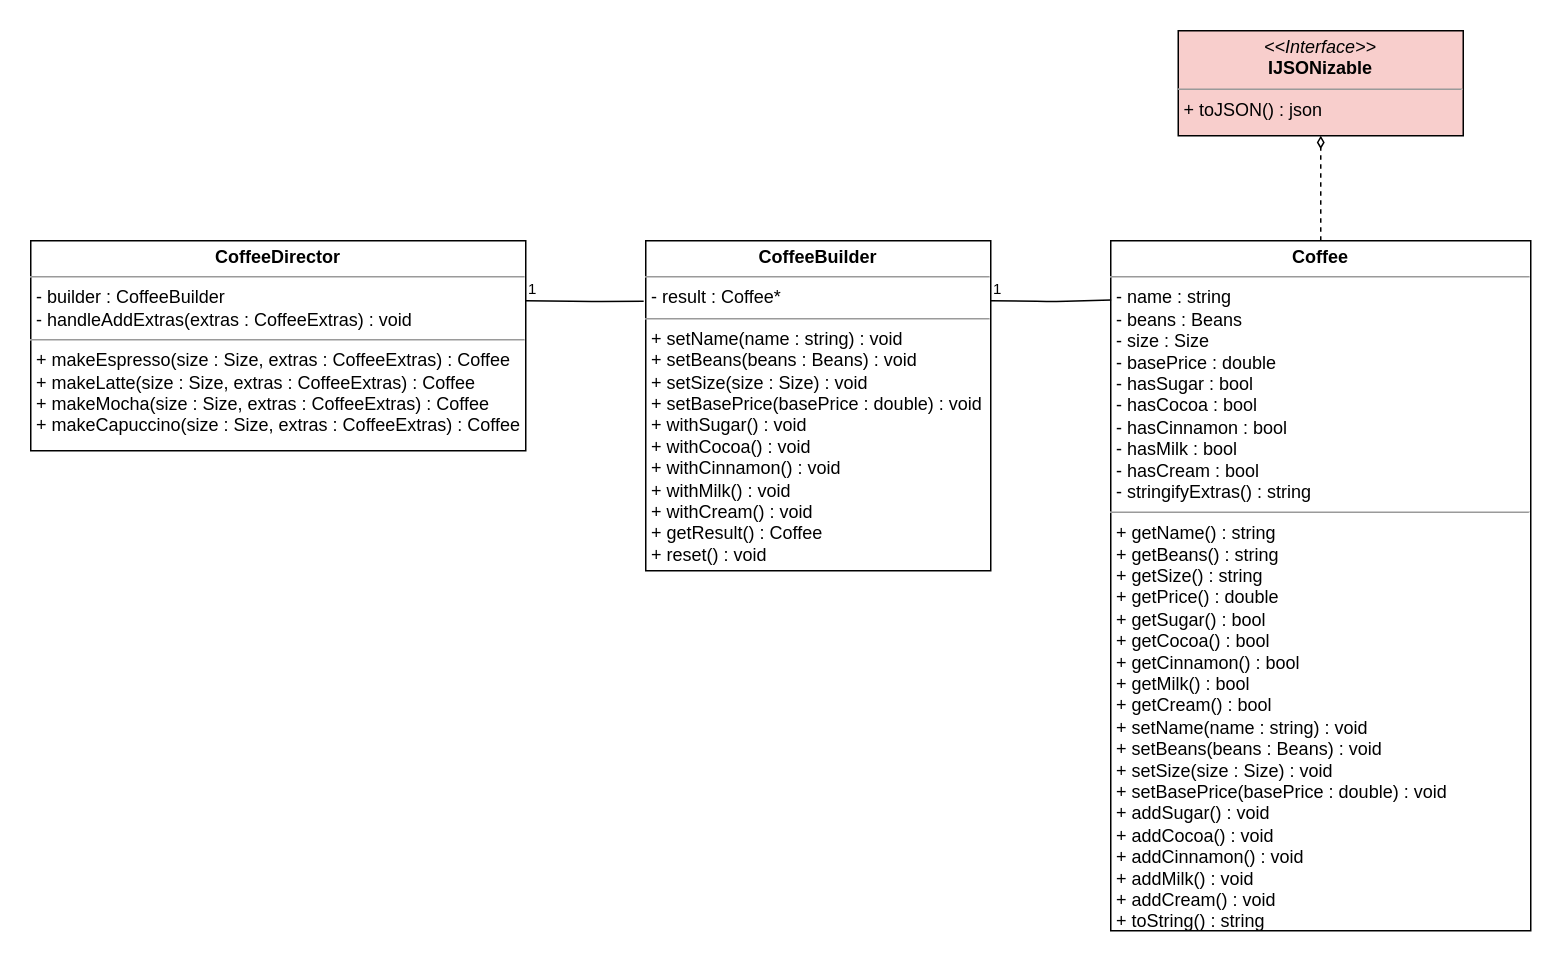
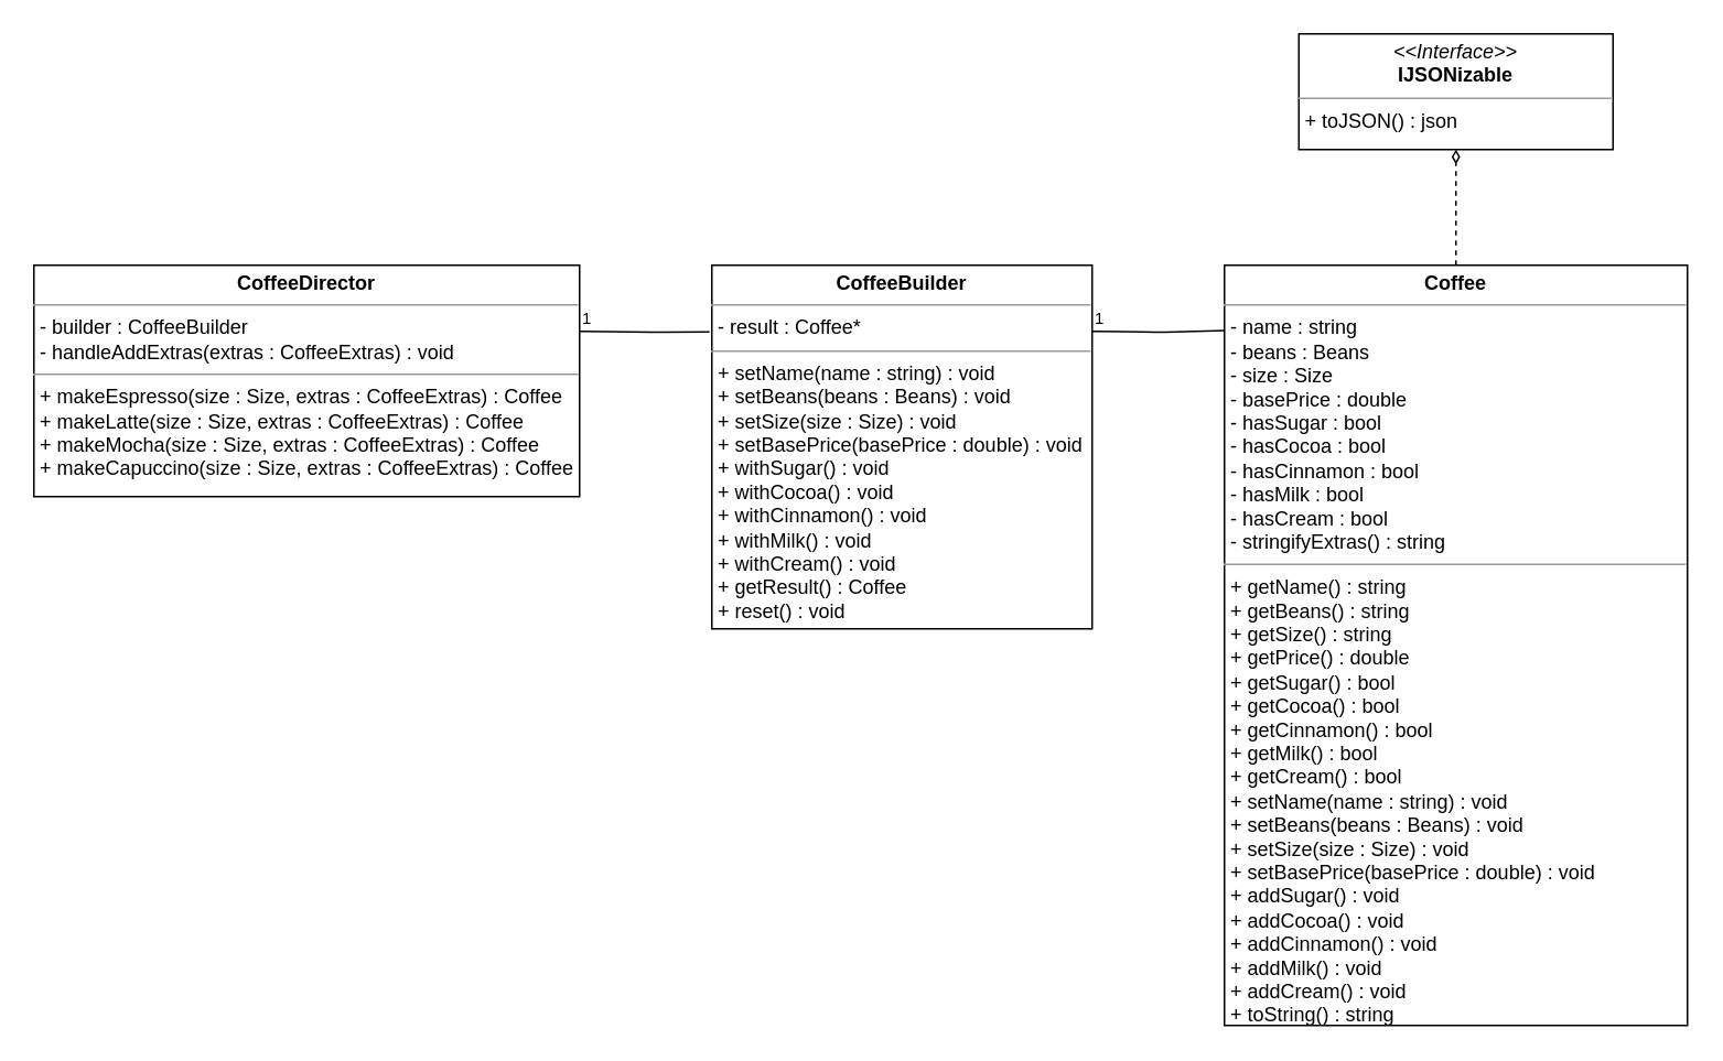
  <mxCell id="0" />
  <mxCell id="1" parent="0" />
  <mxCell id="2" value="&lt;p style=&quot;margin: 0px ; margin-top: 4px ; text-align: center&quot;&gt;&lt;b&gt;CoffeeDirector&lt;/b&gt;&lt;/p&gt;&lt;hr size=&quot;1&quot;&gt;&lt;p style=&quot;margin: 0px ; margin-left: 4px&quot;&gt;- builder : CoffeeBuilder&lt;/p&gt;&lt;p style=&quot;margin: 0px ; margin-left: 4px&quot;&gt;- handleAddExtras(extras : CoffeeExtras) : void&lt;/p&gt;&lt;hr size=&quot;1&quot;&gt;&lt;p style=&quot;margin: 0px ; margin-left: 4px&quot;&gt;+ makeEspresso(size : Size, extras : CoffeeExtras) : Coffee&lt;/p&gt;&lt;p style=&quot;margin: 0px ; margin-left: 4px&quot;&gt;+ makeLatte(size : Size, extras : CoffeeExtras) : Coffee&lt;br&gt;&lt;/p&gt;&lt;p style=&quot;margin: 0px ; margin-left: 4px&quot;&gt;+ makeMocha(size : Size, extras : CoffeeExtras) : Coffee&lt;br&gt;&lt;/p&gt;&lt;p style=&quot;margin: 0px ; margin-left: 4px&quot;&gt;+ makeCapuccino(size : Size, extras : CoffeeExtras) : Coffee&lt;br&gt;&lt;/p&gt;" style="verticalAlign=top;align=left;overflow=fill;fontSize=12;fontFamily=Helvetica;html=1;" vertex="1" parent="1"><mxGeometry x="20" y="160" width="330" height="140" as="geometry" /></mxCell>
  <mxCell id="3" value="&lt;p style=&quot;margin: 0px ; margin-top: 4px ; text-align: center&quot;&gt;&lt;b&gt;CoffeeBuilder&lt;/b&gt;&lt;/p&gt;&lt;hr size=&quot;1&quot;&gt;&lt;p style=&quot;margin: 0px ; margin-left: 4px&quot;&gt;- result : Coffee*&lt;/p&gt;&lt;hr size=&quot;1&quot;&gt;&lt;p style=&quot;margin: 0px ; margin-left: 4px&quot;&gt;+ setName(name : string) : void&lt;/p&gt;&lt;p style=&quot;margin: 0px ; margin-left: 4px&quot;&gt;+ setBeans(beans : Beans) : void&lt;/p&gt;&lt;p style=&quot;margin: 0px ; margin-left: 4px&quot;&gt;+ setSize(size : Size) : void&lt;/p&gt;&lt;p style=&quot;margin: 0px ; margin-left: 4px&quot;&gt;+ setBasePrice(basePrice : double) : void&lt;/p&gt;&lt;p style=&quot;margin: 0px ; margin-left: 4px&quot;&gt;+ withSugar() : void&lt;/p&gt;&lt;p style=&quot;margin: 0px ; margin-left: 4px&quot;&gt;+ withCocoa() : void&lt;/p&gt;&lt;p style=&quot;margin: 0px ; margin-left: 4px&quot;&gt;+ withCinnamon() : void&lt;/p&gt;&lt;p style=&quot;margin: 0px ; margin-left: 4px&quot;&gt;+ withMilk() : void&lt;/p&gt;&lt;p style=&quot;margin: 0px ; margin-left: 4px&quot;&gt;+ withCream() : void&lt;/p&gt;&lt;p style=&quot;margin: 0px ; margin-left: 4px&quot;&gt;+ getResult() : Coffee&lt;/p&gt;&lt;p style=&quot;margin: 0px ; margin-left: 4px&quot;&gt;+ reset() : void&lt;/p&gt;" style="verticalAlign=top;align=left;overflow=fill;fontSize=12;fontFamily=Helvetica;html=1;" vertex="1" parent="1"><mxGeometry x="430" y="160" width="230" height="220" as="geometry" /></mxCell>
  <mxCell id="4" style="edgeStyle=orthogonalEdgeStyle;rounded=0;orthogonalLoop=1;jettySize=auto;html=1;entryX=0.5;entryY=1;entryDx=0;entryDy=0;endArrow=diamondThin;endFill=0;dashed=1;strokeColor=#000000;" edge="1" parent="1" source="5" target="6"><mxGeometry relative="1" as="geometry" /></mxCell>
  <mxCell id="5" value="&lt;p style=&quot;margin: 0px ; margin-top: 4px ; text-align: center&quot;&gt;&lt;b&gt;Coffee&lt;/b&gt;&lt;/p&gt;&lt;hr size=&quot;1&quot;&gt;&lt;p style=&quot;margin: 0px ; margin-left: 4px&quot;&gt;- name : string&lt;/p&gt;&lt;p style=&quot;margin: 0px ; margin-left: 4px&quot;&gt;- beans : Beans&lt;/p&gt;&lt;p style=&quot;margin: 0px ; margin-left: 4px&quot;&gt;- size : Size&lt;/p&gt;&lt;p style=&quot;margin: 0px ; margin-left: 4px&quot;&gt;- basePrice : double&lt;/p&gt;&lt;p style=&quot;margin: 0px ; margin-left: 4px&quot;&gt;- hasSugar : bool&lt;/p&gt;&lt;p style=&quot;margin: 0px ; margin-left: 4px&quot;&gt;- hasCocoa : bool&lt;/p&gt;&lt;p style=&quot;margin: 0px ; margin-left: 4px&quot;&gt;- hasCinnamon : bool&lt;/p&gt;&lt;p style=&quot;margin: 0px ; margin-left: 4px&quot;&gt;- hasMilk : bool&lt;/p&gt;&lt;p style=&quot;margin: 0px ; margin-left: 4px&quot;&gt;- hasCream : bool&lt;/p&gt;&lt;p style=&quot;margin: 0px ; margin-left: 4px&quot;&gt;- stringifyExtras() : string&lt;/p&gt;&lt;hr size=&quot;1&quot;&gt;&lt;p style=&quot;margin: 0px ; margin-left: 4px&quot;&gt;+ getName() : string&lt;/p&gt;&lt;p style=&quot;margin: 0px ; margin-left: 4px&quot;&gt;+ getBeans() : string&lt;/p&gt;&lt;p style=&quot;margin: 0px ; margin-left: 4px&quot;&gt;+ getSize() : string&lt;/p&gt;&lt;p style=&quot;margin: 0px ; margin-left: 4px&quot;&gt;+ getPrice() : double&lt;/p&gt;&lt;p style=&quot;margin: 0px ; margin-left: 4px&quot;&gt;+ getSugar() : bool&lt;/p&gt;&lt;p style=&quot;margin: 0px ; margin-left: 4px&quot;&gt;+ getCocoa() : bool&lt;/p&gt;&lt;p style=&quot;margin: 0px ; margin-left: 4px&quot;&gt;+ getCinnamon() : bool&lt;/p&gt;&lt;p style=&quot;margin: 0px ; margin-left: 4px&quot;&gt;+ getMilk() : bool&lt;/p&gt;&lt;p style=&quot;margin: 0px ; margin-left: 4px&quot;&gt;+ getCream() : bool&lt;/p&gt;&lt;p style=&quot;margin: 0px ; margin-left: 4px&quot;&gt;+ setName(name : string) : void&lt;/p&gt;&lt;p style=&quot;margin: 0px ; margin-left: 4px&quot;&gt;+ setBeans(beans : Beans) : void&lt;/p&gt;&lt;p style=&quot;margin: 0px ; margin-left: 4px&quot;&gt;+ setSize(size : Size) : void&lt;/p&gt;&lt;p style=&quot;margin: 0px ; margin-left: 4px&quot;&gt;+ setBasePrice(basePrice : double) : void&lt;/p&gt;&lt;p style=&quot;margin: 0px ; margin-left: 4px&quot;&gt;+ addSugar() : void&lt;/p&gt;&lt;p style=&quot;margin: 0px ; margin-left: 4px&quot;&gt;+ addCocoa() : void&lt;br&gt;&lt;/p&gt;&lt;p style=&quot;margin: 0px ; margin-left: 4px&quot;&gt;+ addCinnamon() : void&lt;br&gt;&lt;/p&gt;&lt;p style=&quot;margin: 0px ; margin-left: 4px&quot;&gt;+ addMilk() : void&lt;br&gt;&lt;/p&gt;&lt;p style=&quot;margin: 0px ; margin-left: 4px&quot;&gt;+ addCream() : void&lt;br&gt;&lt;/p&gt;&lt;p style=&quot;margin: 0px ; margin-left: 4px&quot;&gt;+ toString() : string&lt;/p&gt;" style="verticalAlign=top;align=left;overflow=fill;fontSize=12;fontFamily=Helvetica;html=1;" vertex="1" parent="1"><mxGeometry x="740" y="160" width="280" height="460" as="geometry" /></mxCell>
- <mxCell id="6" value="&lt;p style=&quot;margin: 0px ; margin-top: 4px ; text-align: center&quot;&gt;&lt;i&gt;&amp;lt;&amp;lt;Interface&amp;gt;&amp;gt;&lt;/i&gt;&lt;br&gt;&lt;b&gt;IJSONizable&lt;/b&gt;&lt;/p&gt;&lt;hr size=&quot;1&quot;&gt;&lt;p style=&quot;margin: 0px ; margin-left: 4px&quot;&gt;+ toJSON() : json&lt;br&gt;&lt;/p&gt;" style="verticalAlign=top;align=left;overflow=fill;fontSize=12;fontFamily=Helvetica;html=1;fillColor=#f8cecc;" vertex="1" parent="1"><mxGeometry x="785" y="20" width="190" height="70" as="geometry" /></mxCell>
+ <mxCell id="6" value="&lt;p style=&quot;margin: 0px ; margin-top: 4px ; text-align: center&quot;&gt;&lt;i&gt;&amp;lt;&amp;lt;Interface&amp;gt;&amp;gt;&lt;/i&gt;&lt;br&gt;&lt;b&gt;IJSONizable&lt;/b&gt;&lt;/p&gt;&lt;hr size=&quot;1&quot;&gt;&lt;p style=&quot;margin: 0px ; margin-left: 4px&quot;&gt;+ toJSON() : json&lt;br&gt;&lt;/p&gt;" style="verticalAlign=top;align=left;overflow=fill;fontSize=12;fontFamily=Helvetica;html=1;" vertex="1" parent="1"><mxGeometry x="785" y="20" width="190" height="70" as="geometry" /></mxCell>
  <mxCell id="7" value="" style="endArrow=none;html=1;edgeStyle=orthogonalEdgeStyle;strokeColor=#000000;entryX=0.001;entryY=0.086;entryDx=0;entryDy=0;entryPerimeter=0;" edge="1" parent="1" target="5"><mxGeometry relative="1" as="geometry"><mxPoint x="660" y="200" as="sourcePoint" /><mxPoint x="820" y="200" as="targetPoint" /></mxGeometry></mxCell>
  <mxCell id="8" value="1" style="resizable=0;html=1;align=left;verticalAlign=bottom;labelBackgroundColor=#ffffff;fontSize=10;" connectable="0" vertex="1" parent="7"><mxGeometry x="-1" relative="1" as="geometry" /></mxCell>
  <mxCell id="9" value="" style="resizable=0;html=1;align=right;verticalAlign=bottom;labelBackgroundColor=#ffffff;fontSize=10;" connectable="0" vertex="1" parent="7"><mxGeometry x="1" relative="1" as="geometry" /></mxCell>
  <mxCell id="10" value="" style="endArrow=none;html=1;edgeStyle=orthogonalEdgeStyle;strokeColor=#000000;entryX=-0.006;entryY=0.183;entryDx=0;entryDy=0;entryPerimeter=0;" edge="1" parent="1" target="3"><mxGeometry relative="1" as="geometry"><mxPoint x="350" y="200" as="sourcePoint" /><mxPoint x="420" y="200" as="targetPoint" /></mxGeometry></mxCell>
  <mxCell id="11" value="1" style="resizable=0;html=1;align=left;verticalAlign=bottom;labelBackgroundColor=#ffffff;fontSize=10;" connectable="0" vertex="1" parent="10"><mxGeometry x="-1" relative="1" as="geometry" /></mxCell>
  <mxCell id="12" value="" style="resizable=0;html=1;align=right;verticalAlign=bottom;labelBackgroundColor=#ffffff;fontSize=10;" connectable="0" vertex="1" parent="10"><mxGeometry x="1" relative="1" as="geometry" /></mxCell>
